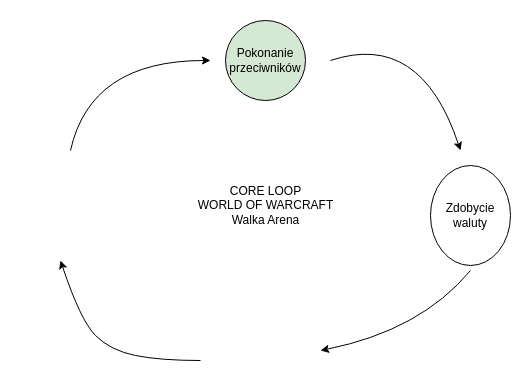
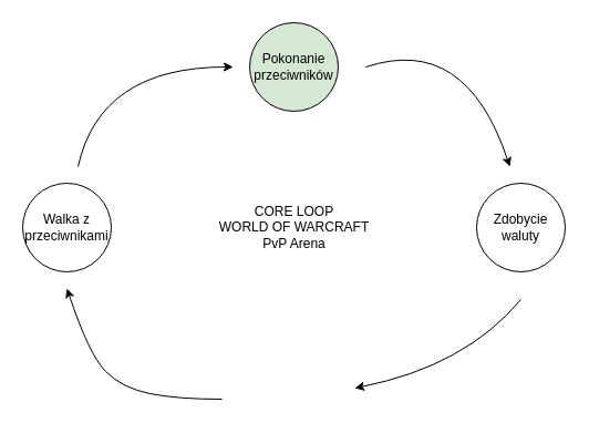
  <mxCell id="0" />
  <mxCell id="1" parent="0" />
- <mxCell id="2" value="CORE LOOP&lt;br&gt;WORLD OF WARCRAFT&lt;br&gt;Walka Arena" style="text;html=1;align=center;verticalAlign=middle;resizable=0;points=[];autosize=1;strokeColor=none;fillColor=none;" vertex="1" parent="1"><mxGeometry x="190" y="180" width="150" height="50" as="geometry" /></mxCell>
+ <mxCell id="2" value="CORE LOOP&lt;br&gt;WORLD OF WARCRAFT&lt;br&gt;PvP Arena" style="text;html=1;align=center;verticalAlign=middle;resizable=0;points=[];autosize=1;strokeColor=none;fillColor=none;" vertex="1" parent="1"><mxGeometry x="190" y="180" width="150" height="50" as="geometry" /></mxCell>
  <mxCell id="3" value="Pokonanie przeciwników" style="ellipse;whiteSpace=wrap;html=1;aspect=fixed;fillColor=#d5e8d4;" vertex="1" parent="1"><mxGeometry x="225" y="20" width="80" height="80" as="geometry" /></mxCell>
- <mxCell id="4" value="Zdobycie waluty" style="ellipse;whiteSpace=wrap;html=1;aspect=fixed;" vertex="1" parent="1"><mxGeometry x="430" y="165" width="80" height="100" as="geometry" /></mxCell>
+ <mxCell id="4" value="Zdobycie waluty" style="ellipse;whiteSpace=wrap;html=1;aspect=fixed;" vertex="1" parent="1"><mxGeometry x="430" y="165" width="80" height="80" as="geometry" /></mxCell>
+ <mxCell id="5" value="Walka z przeciwnikami" style="ellipse;whiteSpace=wrap;html=1;aspect=fixed;" vertex="1" parent="1"><mxGeometry x="20" y="165" width="80" height="80" as="geometry" /></mxCell>
  <mxCell id="6" value="" style="curved=1;endArrow=classic;html=1;rounded=0;" edge="1" parent="1"><mxGeometry width="50" height="50" relative="1" as="geometry"><mxPoint x="200" y="360" as="sourcePoint" /><mxPoint x="60" y="260" as="targetPoint" /><Array as="points"><mxPoint x="160" y="360" /><mxPoint x="110" y="350" /><mxPoint x="80" y="320" /></Array></mxGeometry></mxCell>
  <mxCell id="7" value="" style="curved=1;endArrow=classic;html=1;rounded=0;" edge="1" parent="1"><mxGeometry width="50" height="50" relative="1" as="geometry"><mxPoint x="70" y="150" as="sourcePoint" /><mxPoint x="210" y="60" as="targetPoint" /><Array as="points"><mxPoint x="90" y="60" /></Array></mxGeometry></mxCell>
  <mxCell id="8" value="" style="curved=1;endArrow=classic;html=1;rounded=0;" edge="1" parent="1"><mxGeometry width="50" height="50" relative="1" as="geometry"><mxPoint x="330" y="60" as="sourcePoint" /><mxPoint x="460" y="150" as="targetPoint" /><Array as="points"><mxPoint x="420" y="30" /></Array></mxGeometry></mxCell>
  <mxCell id="9" value="" style="curved=1;endArrow=classic;html=1;rounded=0;" edge="1" parent="1"><mxGeometry width="50" height="50" relative="1" as="geometry"><mxPoint x="470" y="270" as="sourcePoint" /><mxPoint x="320" y="350" as="targetPoint" /><Array as="points"><mxPoint x="420" y="330" /></Array></mxGeometry></mxCell>
